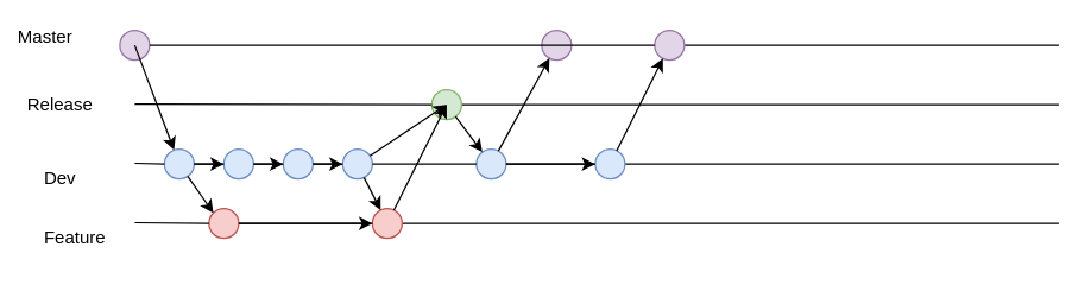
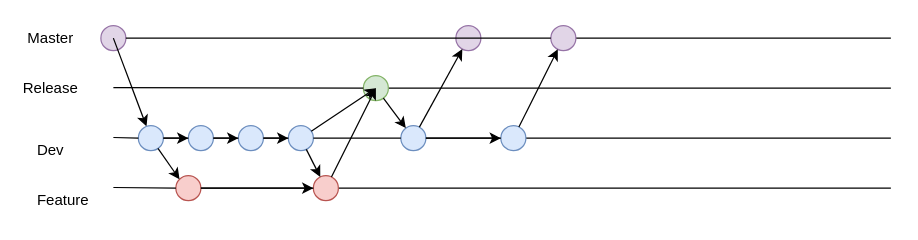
  <mxCell id="0" />
  <mxCell id="1" parent="0" />
- <mxCell id="2" value="Master" style="text;html=1;strokeColor=none;fillColor=none;align=center;verticalAlign=middle;whiteSpace=wrap;rounded=0;" vertex="1" parent="1"><mxGeometry x="10" y="15" width="40" height="20" as="geometry" /></mxCell>
+ <mxCell id="2" value="Master" style="text;html=1;strokeColor=none;fillColor=none;align=center;verticalAlign=middle;whiteSpace=wrap;rounded=0;" vertex="1" parent="1"><mxGeometry x="20" y="20" width="40" height="20" as="geometry" /></mxCell>
  <mxCell id="3" value="Release" style="text;html=1;strokeColor=none;fillColor=none;align=center;verticalAlign=middle;whiteSpace=wrap;rounded=0;" vertex="1" parent="1"><mxGeometry x="20" y="60" width="40" height="20" as="geometry" /></mxCell>
  <mxCell id="4" value="Dev" style="text;html=1;strokeColor=none;fillColor=none;align=center;verticalAlign=middle;whiteSpace=wrap;rounded=0;" vertex="1" parent="1"><mxGeometry x="20" y="110" width="40" height="20" as="geometry" /></mxCell>
  <mxCell id="5" value="Feature" style="text;html=1;strokeColor=none;fillColor=none;align=center;verticalAlign=middle;whiteSpace=wrap;rounded=0;" vertex="1" parent="1"><mxGeometry x="30" y="150" width="40" height="20" as="geometry" /></mxCell>
  <mxCell id="6" value="" style="endArrow=none;html=1;" edge="1" parent="1" source="43"><mxGeometry width="50" height="50" relative="1" as="geometry"><mxPoint x="90" y="29.5" as="sourcePoint" /><mxPoint x="712" y="30" as="targetPoint" /></mxGeometry></mxCell>
  <mxCell id="7" value="" style="endArrow=none;html=1;" edge="1" parent="1" source="29"><mxGeometry width="50" height="50" relative="1" as="geometry"><mxPoint x="90" y="69.5" as="sourcePoint" /><mxPoint x="712" y="70" as="targetPoint" /></mxGeometry></mxCell>
  <mxCell id="8" value="" style="endArrow=none;html=1;" edge="1" parent="1" source="40"><mxGeometry width="50" height="50" relative="1" as="geometry"><mxPoint x="90" y="109.5" as="sourcePoint" /><mxPoint x="712" y="110" as="targetPoint" /></mxGeometry></mxCell>
  <mxCell id="9" value="" style="endArrow=none;html=1;" edge="1" parent="1" source="26"><mxGeometry width="50" height="50" relative="1" as="geometry"><mxPoint x="90" y="149.5" as="sourcePoint" /><mxPoint x="712" y="150" as="targetPoint" /></mxGeometry></mxCell>
  <mxCell id="10" value="" style="ellipse;whiteSpace=wrap;html=1;aspect=fixed;fillColor=#e1d5e7;strokeColor=#9673a6;" vertex="1" parent="1"><mxGeometry x="80" y="20" width="20" height="20" as="geometry" /></mxCell>
  <mxCell id="11" value="" style="endArrow=none;html=1;" edge="1" parent="1" target="10"><mxGeometry width="50" height="50" relative="1" as="geometry"><mxPoint x="90" y="29.5" as="sourcePoint" /><mxPoint x="712" y="30" as="targetPoint" /></mxGeometry></mxCell>
  <mxCell id="12" value="" style="endArrow=classic;html=1;" edge="1" parent="1" target="13"><mxGeometry width="50" height="50" relative="1" as="geometry"><mxPoint x="90" y="30" as="sourcePoint" /><mxPoint x="420" y="200" as="targetPoint" /></mxGeometry></mxCell>
  <mxCell id="13" value="" style="ellipse;whiteSpace=wrap;html=1;aspect=fixed;fillColor=#dae8fc;strokeColor=#6c8ebf;" vertex="1" parent="1"><mxGeometry x="110" y="100" width="20" height="20" as="geometry" /></mxCell>
  <mxCell id="14" value="" style="endArrow=none;html=1;" edge="1" parent="1" target="13"><mxGeometry width="50" height="50" relative="1" as="geometry"><mxPoint x="90" y="109.5" as="sourcePoint" /><mxPoint x="712" y="110" as="targetPoint" /></mxGeometry></mxCell>
  <mxCell id="15" value="" style="ellipse;whiteSpace=wrap;html=1;aspect=fixed;fillColor=#dae8fc;strokeColor=#6c8ebf;" vertex="1" parent="1"><mxGeometry x="150" y="100" width="20" height="20" as="geometry" /></mxCell>
  <mxCell id="16" value="" style="endArrow=none;html=1;" edge="1" parent="1" source="13" target="15"><mxGeometry width="50" height="50" relative="1" as="geometry"><mxPoint x="130" y="110" as="sourcePoint" /><mxPoint x="712" y="110" as="targetPoint" /></mxGeometry></mxCell>
  <mxCell id="17" value="" style="ellipse;whiteSpace=wrap;html=1;aspect=fixed;fillColor=#dae8fc;strokeColor=#6c8ebf;" vertex="1" parent="1"><mxGeometry x="190" y="100" width="20" height="20" as="geometry" /></mxCell>
  <mxCell id="18" value="" style="endArrow=none;html=1;" edge="1" parent="1" source="15" target="17"><mxGeometry width="50" height="50" relative="1" as="geometry"><mxPoint x="170" y="110" as="sourcePoint" /><mxPoint x="712" y="110" as="targetPoint" /></mxGeometry></mxCell>
  <mxCell id="19" value="" style="ellipse;whiteSpace=wrap;html=1;aspect=fixed;fillColor=#dae8fc;strokeColor=#6c8ebf;" vertex="1" parent="1"><mxGeometry x="230" y="100" width="20" height="20" as="geometry" /></mxCell>
  <mxCell id="20" value="" style="endArrow=none;html=1;" edge="1" parent="1" source="17" target="19"><mxGeometry width="50" height="50" relative="1" as="geometry"><mxPoint x="210" y="110" as="sourcePoint" /><mxPoint x="712" y="110" as="targetPoint" /></mxGeometry></mxCell>
  <mxCell id="21" value="" style="endArrow=classic;html=1;" edge="1" parent="1" source="13" target="15"><mxGeometry width="50" height="50" relative="1" as="geometry"><mxPoint x="370" y="250" as="sourcePoint" /><mxPoint x="420" y="200" as="targetPoint" /></mxGeometry></mxCell>
  <mxCell id="22" value="" style="endArrow=classic;html=1;" edge="1" parent="1" source="15" target="17"><mxGeometry width="50" height="50" relative="1" as="geometry"><mxPoint x="150" y="130" as="sourcePoint" /><mxPoint x="170" y="130" as="targetPoint" /></mxGeometry></mxCell>
  <mxCell id="23" value="" style="endArrow=classic;html=1;" edge="1" parent="1" source="17" target="19"><mxGeometry width="50" height="50" relative="1" as="geometry"><mxPoint x="160" y="140" as="sourcePoint" /><mxPoint x="180" y="140" as="targetPoint" /></mxGeometry></mxCell>
  <mxCell id="24" value="" style="ellipse;whiteSpace=wrap;html=1;aspect=fixed;fillColor=#f8cecc;strokeColor=#b85450;" vertex="1" parent="1"><mxGeometry x="140" y="140" width="20" height="20" as="geometry" /></mxCell>
  <mxCell id="25" value="" style="endArrow=none;html=1;" edge="1" parent="1" target="24"><mxGeometry width="50" height="50" relative="1" as="geometry"><mxPoint x="90" y="149.5" as="sourcePoint" /><mxPoint x="712" y="150" as="targetPoint" /></mxGeometry></mxCell>
  <mxCell id="26" value="" style="ellipse;whiteSpace=wrap;html=1;aspect=fixed;fillColor=#f8cecc;strokeColor=#b85450;" vertex="1" parent="1"><mxGeometry x="250" y="140" width="20" height="20" as="geometry" /></mxCell>
  <mxCell id="27" value="" style="endArrow=none;html=1;" edge="1" parent="1" source="24" target="26"><mxGeometry width="50" height="50" relative="1" as="geometry"><mxPoint x="160" y="150" as="sourcePoint" /><mxPoint x="712" y="150" as="targetPoint" /></mxGeometry></mxCell>
  <mxCell id="28" value="" style="endArrow=classic;html=1;" edge="1" parent="1" source="24" target="26"><mxGeometry width="50" height="50" relative="1" as="geometry"><mxPoint x="140" y="120" as="sourcePoint" /><mxPoint x="160" y="120" as="targetPoint" /></mxGeometry></mxCell>
  <mxCell id="29" value="" style="ellipse;whiteSpace=wrap;html=1;aspect=fixed;fillColor=#d5e8d4;strokeColor=#82b366;" vertex="1" parent="1"><mxGeometry x="290" y="60" width="20" height="20" as="geometry" /></mxCell>
  <mxCell id="30" value="" style="endArrow=none;html=1;" edge="1" parent="1" target="29"><mxGeometry width="50" height="50" relative="1" as="geometry"><mxPoint x="90" y="69.5" as="sourcePoint" /><mxPoint x="712" y="70" as="targetPoint" /></mxGeometry></mxCell>
  <mxCell id="31" value="" style="endArrow=classic;html=1;entryX=0.5;entryY=0.5;entryDx=0;entryDy=0;entryPerimeter=0;" edge="1" parent="1" source="19" target="29"><mxGeometry width="50" height="50" relative="1" as="geometry"><mxPoint x="190" y="280" as="sourcePoint" /><mxPoint x="240" y="230" as="targetPoint" /></mxGeometry></mxCell>
  <mxCell id="32" value="" style="endArrow=classic;html=1;" edge="1" parent="1" source="26"><mxGeometry width="50" height="50" relative="1" as="geometry"><mxPoint x="258.321" y="114.453" as="sourcePoint" /><mxPoint x="300" y="70" as="targetPoint" /></mxGeometry></mxCell>
  <mxCell id="33" value="" style="ellipse;whiteSpace=wrap;html=1;aspect=fixed;fillColor=#dae8fc;strokeColor=#6c8ebf;" vertex="1" parent="1"><mxGeometry x="320" y="100" width="20" height="20" as="geometry" /></mxCell>
  <mxCell id="34" value="" style="endArrow=none;html=1;" edge="1" parent="1" source="19" target="33"><mxGeometry width="50" height="50" relative="1" as="geometry"><mxPoint x="250" y="110" as="sourcePoint" /><mxPoint x="712" y="110" as="targetPoint" /></mxGeometry></mxCell>
  <mxCell id="35" value="" style="endArrow=classic;html=1;" edge="1" parent="1" source="29" target="33"><mxGeometry width="50" height="50" relative="1" as="geometry"><mxPoint x="190" y="280" as="sourcePoint" /><mxPoint x="240" y="230" as="targetPoint" /></mxGeometry></mxCell>
  <mxCell id="36" value="" style="endArrow=classic;html=1;entryX=0;entryY=0;entryDx=0;entryDy=0;" edge="1" parent="1" source="13" target="24"><mxGeometry width="50" height="50" relative="1" as="geometry"><mxPoint x="190" y="280" as="sourcePoint" /><mxPoint x="240" y="230" as="targetPoint" /></mxGeometry></mxCell>
  <mxCell id="37" value="" style="endArrow=classic;html=1;" edge="1" parent="1" source="19" target="26"><mxGeometry width="50" height="50" relative="1" as="geometry"><mxPoint x="135.665" y="128.24" as="sourcePoint" /><mxPoint x="152.929" y="152.929" as="targetPoint" /></mxGeometry></mxCell>
  <mxCell id="38" value="" style="ellipse;whiteSpace=wrap;html=1;aspect=fixed;fillColor=#e1d5e7;strokeColor=#9673a6;" vertex="1" parent="1"><mxGeometry x="364" y="20" width="20" height="20" as="geometry" /></mxCell>
  <mxCell id="39" value="" style="endArrow=classic;html=1;" edge="1" parent="1" source="33" target="38"><mxGeometry width="50" height="50" relative="1" as="geometry"><mxPoint x="190" y="280" as="sourcePoint" /><mxPoint x="240" y="230" as="targetPoint" /></mxGeometry></mxCell>
  <mxCell id="40" value="" style="ellipse;whiteSpace=wrap;html=1;aspect=fixed;fillColor=#dae8fc;strokeColor=#6c8ebf;" vertex="1" parent="1"><mxGeometry x="400" y="100" width="20" height="20" as="geometry" /></mxCell>
  <mxCell id="41" value="" style="endArrow=none;html=1;" edge="1" parent="1" source="33" target="40"><mxGeometry width="50" height="50" relative="1" as="geometry"><mxPoint x="340" y="110" as="sourcePoint" /><mxPoint x="712" y="110" as="targetPoint" /></mxGeometry></mxCell>
  <mxCell id="42" value="" style="endArrow=classic;html=1;" edge="1" parent="1" source="33" target="40"><mxGeometry width="50" height="50" relative="1" as="geometry"><mxPoint x="190" y="280" as="sourcePoint" /><mxPoint x="240" y="230" as="targetPoint" /></mxGeometry></mxCell>
  <mxCell id="43" value="" style="ellipse;whiteSpace=wrap;html=1;aspect=fixed;fillColor=#e1d5e7;strokeColor=#9673a6;" vertex="1" parent="1"><mxGeometry x="440" y="20" width="20" height="20" as="geometry" /></mxCell>
  <mxCell id="44" value="" style="endArrow=none;html=1;" edge="1" parent="1" source="10" target="43"><mxGeometry width="50" height="50" relative="1" as="geometry"><mxPoint x="100" y="30" as="sourcePoint" /><mxPoint x="712" y="30" as="targetPoint" /></mxGeometry></mxCell>
  <mxCell id="45" value="" style="endArrow=classic;html=1;" edge="1" parent="1" source="40" target="43"><mxGeometry width="50" height="50" relative="1" as="geometry"><mxPoint x="190" y="280" as="sourcePoint" /><mxPoint x="240" y="230" as="targetPoint" /></mxGeometry></mxCell>
